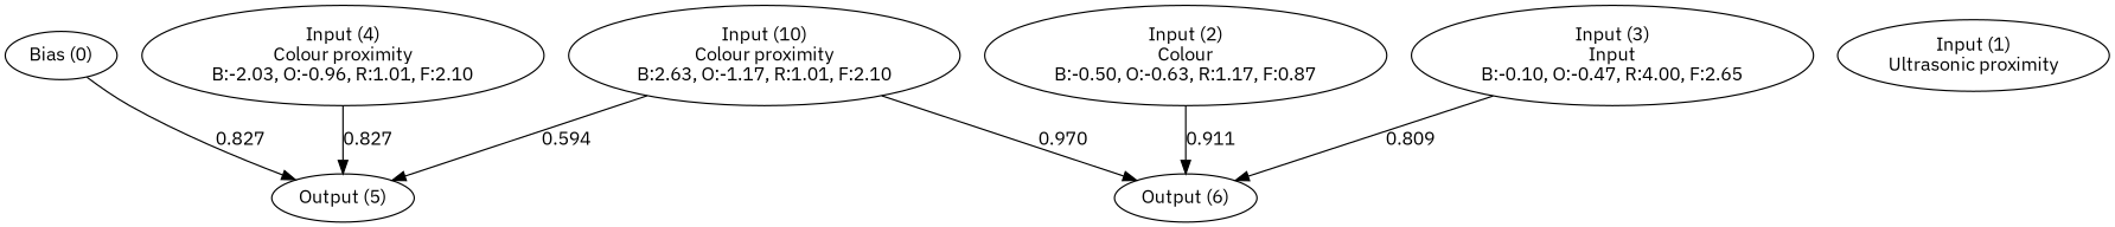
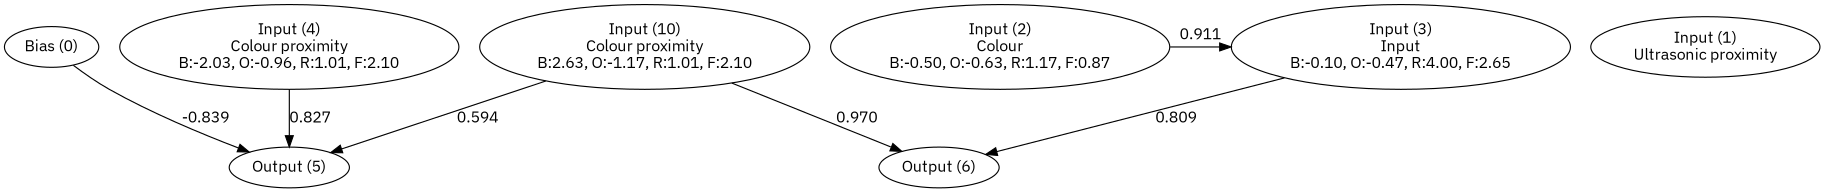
  digraph {
    fontname="IBM Plex Sans"
    node [fontname="IBM Plex Sans"]
    edge [fontname="IBM Plex Sans"]
    n1 [label="Bias (0)"]
    n2 [label="Input (1)\nUltrasonic proximity"]
    n3 [label="Input (2)\nColour\nB:-0.50, O:-0.63, R:1.17, F:0.87"]
    n4 [label="Input (3)\nInput\nB:-0.10, O:-0.47, R:4.00, F:2.65"]
    n5 [label="Input (4)\nColour proximity\nB:-2.03, O:-0.96, R:1.01, F:2.10"]
    n6 [label="Input (10)\nColour proximity\nB:2.63, O:-1.17, R:1.01, F:2.10"]
    n7 [label="Output (5)"]
    n8 [label="Output (6)"]
    subgraph sub_1 {
      rank=same
      n1
      n2
      n3
      n4
      n5
      n6
    }
    subgraph sub_2 {
      rank=same
      n7
      n8
    }
-   n1 -> n7 [label=0.827]
-   n3 -> n8 [label=0.911]
+   n1 -> n7 [label=-0.839]
+   n3 -> n4 [label=0.911]
    n4 -> n8 [label=0.809]
    n5 -> n7 [label=0.827]
    n6 -> n7 [label=0.594]
    n6 -> n8 [label=0.970]
  }
